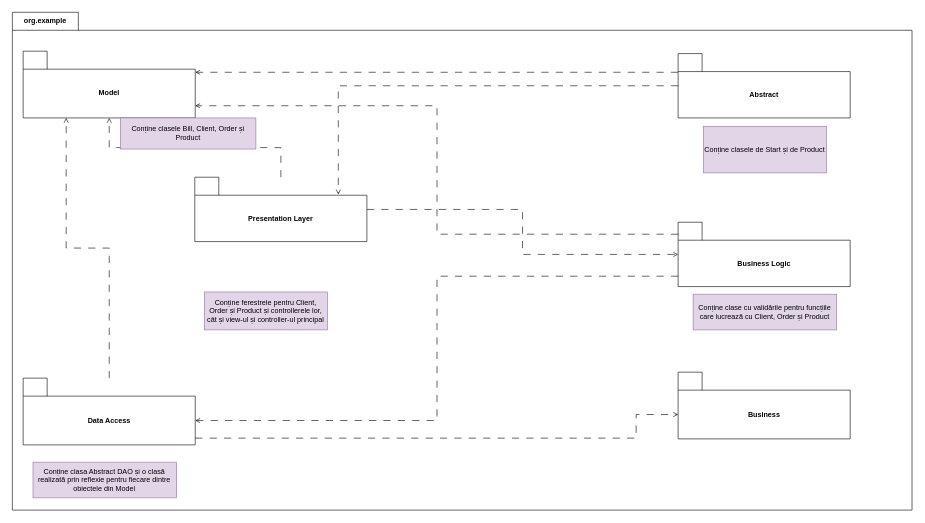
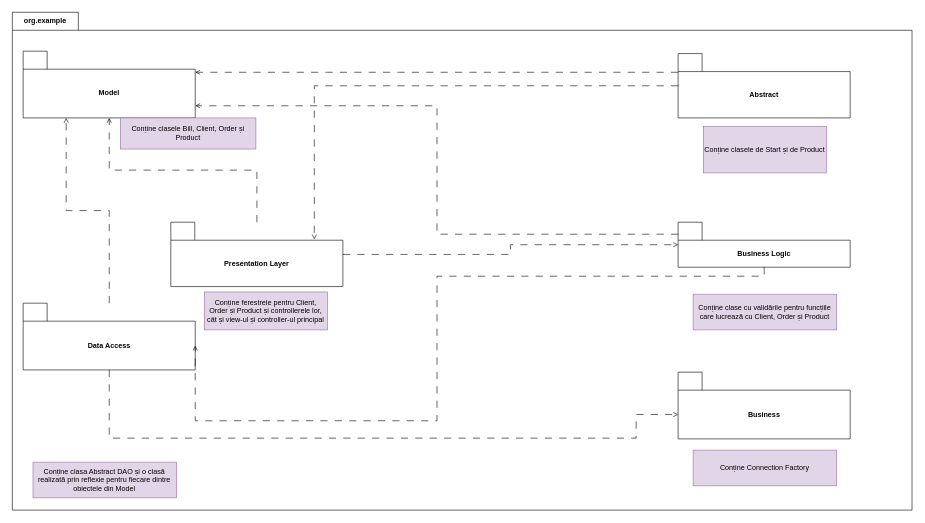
  <mxCell id="0" />
  <mxCell id="1" parent="0" />
  <mxCell id="2" value="org.example" style="shape=folder;fontStyle=1;tabWidth=110;tabHeight=30;tabPosition=left;html=1;boundedLbl=1;labelInHeader=1;container=1;collapsible=0;whiteSpace=wrap;" parent="1" vertex="1"><mxGeometry x="20" y="20" width="1500" height="830" as="geometry" /></mxCell>
  <mxCell id="3" value="" style="html=1;strokeColor=none;resizeWidth=1;resizeHeight=1;fillColor=none;part=1;connectable=0;allowArrows=0;deletable=0;whiteSpace=wrap;" parent="2" vertex="1"><mxGeometry width="1500" height="79.808" relative="1" as="geometry"><mxPoint y="30" as="offset" /></mxGeometry></mxCell>
  <mxCell id="4" value="Model" style="shape=folder;fontStyle=1;tabWidth=40;tabHeight=30;tabPosition=left;html=1;boundedLbl=1;whiteSpace=wrap;" parent="2" vertex="1"><mxGeometry x="17.997" y="64.839" width="286.89" height="111.289" as="geometry" /></mxCell>
  <mxCell id="5" style="edgeStyle=orthogonalEdgeStyle;rounded=0;orthogonalLoop=1;jettySize=auto;html=1;dashed=1;dashPattern=12 12;endArrow=open;endFill=0;" edge="1" parent="2" source="7" target="8"><mxGeometry relative="1" as="geometry" /></mxCell>
  <mxCell id="6" style="edgeStyle=orthogonalEdgeStyle;rounded=0;orthogonalLoop=1;jettySize=auto;html=1;dashed=1;dashPattern=12 12;endArrow=open;endFill=0;" edge="1" parent="2" source="7" target="4"><mxGeometry relative="1" as="geometry" /></mxCell>
- <mxCell id="7" value="Presentation Layer" style="shape=folder;fontStyle=1;tabWidth=40;tabHeight=30;tabPosition=left;html=1;boundedLbl=1;whiteSpace=wrap;" parent="2" vertex="1"><mxGeometry x="304.177" y="275.005" width="286.89" height="107.301" as="geometry" /></mxCell>
- <mxCell id="8" value="Business Logic" style="shape=folder;fontStyle=1;tabWidth=40;tabHeight=30;tabPosition=left;html=1;boundedLbl=1;whiteSpace=wrap;" parent="2" vertex="1"><mxGeometry x="1110.002" y="350.01" width="286.89" height="107.301" as="geometry" /></mxCell>
+ <mxCell id="7" value="Presentation Layer" style="shape=folder;fontStyle=1;tabWidth=40;tabHeight=30;tabPosition=left;html=1;boundedLbl=1;whiteSpace=wrap;" parent="2" vertex="1"><mxGeometry x="264.177" y="350.005" width="286.89" height="107.301" as="geometry" /></mxCell>
+ <mxCell id="8" value="Business Logic" style="shape=folder;fontStyle=1;tabWidth=40;tabHeight=30;tabPosition=left;html=1;boundedLbl=1;whiteSpace=wrap;" parent="2" vertex="1"><mxGeometry x="1110.002" y="350.01" width="286.89" height="75" as="geometry" /></mxCell>
  <mxCell id="9" value="Conține ferestrele pentru Client, Order și Product și controllerele lor, cât și view-ul și controller-ul principal" style="text;html=1;align=center;verticalAlign=middle;whiteSpace=wrap;rounded=0;fillColor=#e1d5e7;strokeColor=#9673a6;" parent="2" vertex="1"><mxGeometry x="320" y="466.28" width="205.48" height="63.3" as="geometry" /></mxCell>
  <mxCell id="10" value="Conține clasele Bill, Client, Order și Product" style="text;html=1;align=center;verticalAlign=middle;whiteSpace=wrap;rounded=0;fillColor=#e1d5e7;strokeColor=#9673a6;" parent="2" vertex="1"><mxGeometry x="179.996" y="176.124" width="226.027" height="51.875" as="geometry" /></mxCell>
  <mxCell id="11" value="Conține clase cu validările pentru funcțiile care lucrează cu Client, Order și Product" style="text;html=1;align=center;verticalAlign=middle;whiteSpace=wrap;rounded=0;fillColor=#e1d5e7;strokeColor=#9673a6;" parent="2" vertex="1"><mxGeometry x="1135" y="470" width="239.45" height="59.58" as="geometry" /></mxCell>
  <mxCell id="12" value="&lt;div&gt;Conține clasele de Start și de Product&lt;/div&gt;" style="text;html=1;align=center;verticalAlign=middle;whiteSpace=wrap;rounded=0;fillColor=#e1d5e7;strokeColor=#9673a6;" parent="2" vertex="1"><mxGeometry x="1151.99" y="190.004" width="205.479" height="77.813" as="geometry" /></mxCell>
  <mxCell id="13" style="edgeStyle=orthogonalEdgeStyle;rounded=0;orthogonalLoop=1;jettySize=auto;html=1;endArrow=open;endFill=0;dashed=1;dashPattern=12 12;" edge="1" parent="2" source="14" target="4"><mxGeometry relative="1" as="geometry"><Array as="points"><mxPoint x="708" y="100" /><mxPoint x="708" y="100" /></Array></mxGeometry></mxCell>
  <mxCell id="14" value="Abstract" style="shape=folder;fontStyle=1;tabWidth=40;tabHeight=30;tabPosition=left;html=1;boundedLbl=1;whiteSpace=wrap;" vertex="1" parent="2"><mxGeometry x="1110.002" y="68.824" width="286.89" height="107.301" as="geometry" /></mxCell>
  <mxCell id="15" value="Business" style="shape=folder;fontStyle=1;tabWidth=40;tabHeight=30;tabPosition=left;html=1;boundedLbl=1;whiteSpace=wrap;" vertex="1" parent="2"><mxGeometry x="1109.997" y="599.999" width="286.89" height="111.289" as="geometry" /></mxCell>
- <mxCell id="16" value="Data Access" style="shape=folder;fontStyle=1;tabWidth=40;tabHeight=30;tabPosition=left;html=1;boundedLbl=1;whiteSpace=wrap;" vertex="1" parent="2"><mxGeometry x="17.997" y="609.999" width="286.89" height="111.289" as="geometry" /></mxCell>
+ <mxCell id="16" value="Data Access" style="shape=folder;fontStyle=1;tabWidth=40;tabHeight=30;tabPosition=left;html=1;boundedLbl=1;whiteSpace=wrap;" vertex="1" parent="2"><mxGeometry x="17.997" y="484.999" width="286.89" height="111.289" as="geometry" /></mxCell>
  <mxCell id="17" value="Conține clasa Abstract DAO și o clasă realizată prin reflexie pentru fiecare dintre obiectele din Model" style="text;html=1;align=center;verticalAlign=middle;whiteSpace=wrap;rounded=0;fillColor=#e1d5e7;strokeColor=#9673a6;" vertex="1" parent="2"><mxGeometry x="34.38" y="750" width="239.45" height="59.58" as="geometry" /></mxCell>
+ <mxCell id="18" value="Conține Connection Factory" style="text;html=1;align=center;verticalAlign=middle;whiteSpace=wrap;rounded=0;fillColor=#e1d5e7;strokeColor=#9673a6;" vertex="1" parent="2"><mxGeometry x="1135" y="730" width="239.45" height="59.58" as="geometry" /></mxCell>
  <mxCell id="19" style="edgeStyle=orthogonalEdgeStyle;rounded=0;orthogonalLoop=1;jettySize=auto;html=1;entryX=0;entryY=0;entryDx=286.89;entryDy=70.645;entryPerimeter=0;dashed=1;dashPattern=12 12;endArrow=open;endFill=0;" edge="1" parent="2" source="8" target="16"><mxGeometry relative="1" as="geometry"><Array as="points"><mxPoint x="708" y="440" /><mxPoint x="708" y="681" /></Array></mxGeometry></mxCell>
  <mxCell id="20" style="edgeStyle=orthogonalEdgeStyle;rounded=0;orthogonalLoop=1;jettySize=auto;html=1;entryX=0;entryY=0;entryDx=286.89;entryDy=90.967;entryPerimeter=0;dashed=1;dashPattern=12 12;endArrow=open;endFill=0;" edge="1" parent="2" source="8" target="4"><mxGeometry relative="1" as="geometry"><Array as="points"><mxPoint x="708" y="370" /><mxPoint x="708" y="156" /></Array></mxGeometry></mxCell>
  <mxCell id="21" style="edgeStyle=orthogonalEdgeStyle;rounded=0;orthogonalLoop=1;jettySize=auto;html=1;entryX=0.25;entryY=1;entryDx=0;entryDy=0;entryPerimeter=0;dashed=1;dashPattern=12 12;endArrow=open;endFill=0;" edge="1" parent="2" source="16" target="4"><mxGeometry relative="1" as="geometry" /></mxCell>
  <mxCell id="22" style="edgeStyle=orthogonalEdgeStyle;rounded=0;orthogonalLoop=1;jettySize=auto;html=1;entryX=0;entryY=0;entryDx=0;entryDy=70.645;entryPerimeter=0;dashed=1;dashPattern=12 12;endArrow=open;endFill=0;" edge="1" parent="2" source="16" target="15"><mxGeometry relative="1" as="geometry"><Array as="points"><mxPoint x="1040" y="710" /><mxPoint x="1040" y="671" /></Array></mxGeometry></mxCell>
  <mxCell id="23" style="edgeStyle=orthogonalEdgeStyle;rounded=0;orthogonalLoop=1;jettySize=auto;html=1;entryX=0.834;entryY=0.267;entryDx=0;entryDy=0;entryPerimeter=0;dashed=1;dashPattern=12 12;endArrow=open;endFill=0;" edge="1" parent="2" source="14" target="7"><mxGeometry relative="1" as="geometry" /></mxCell>
